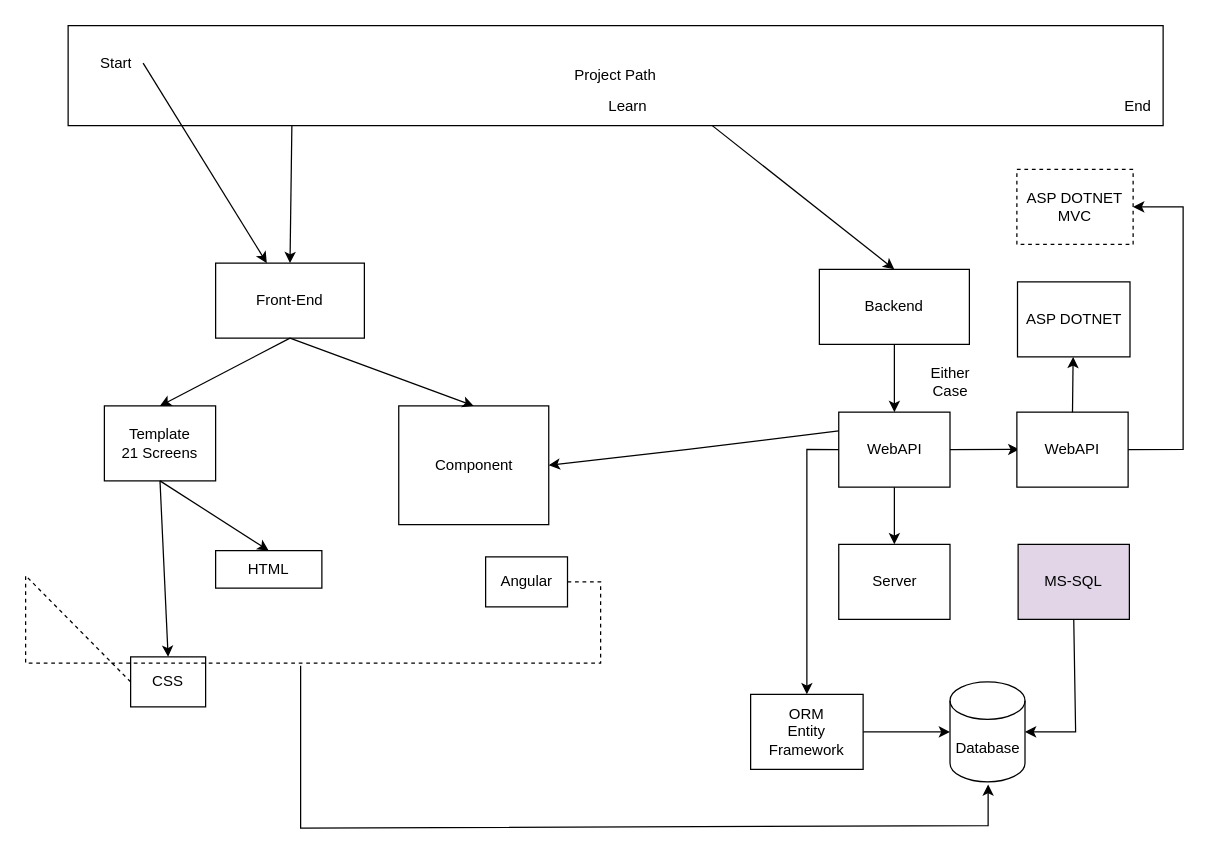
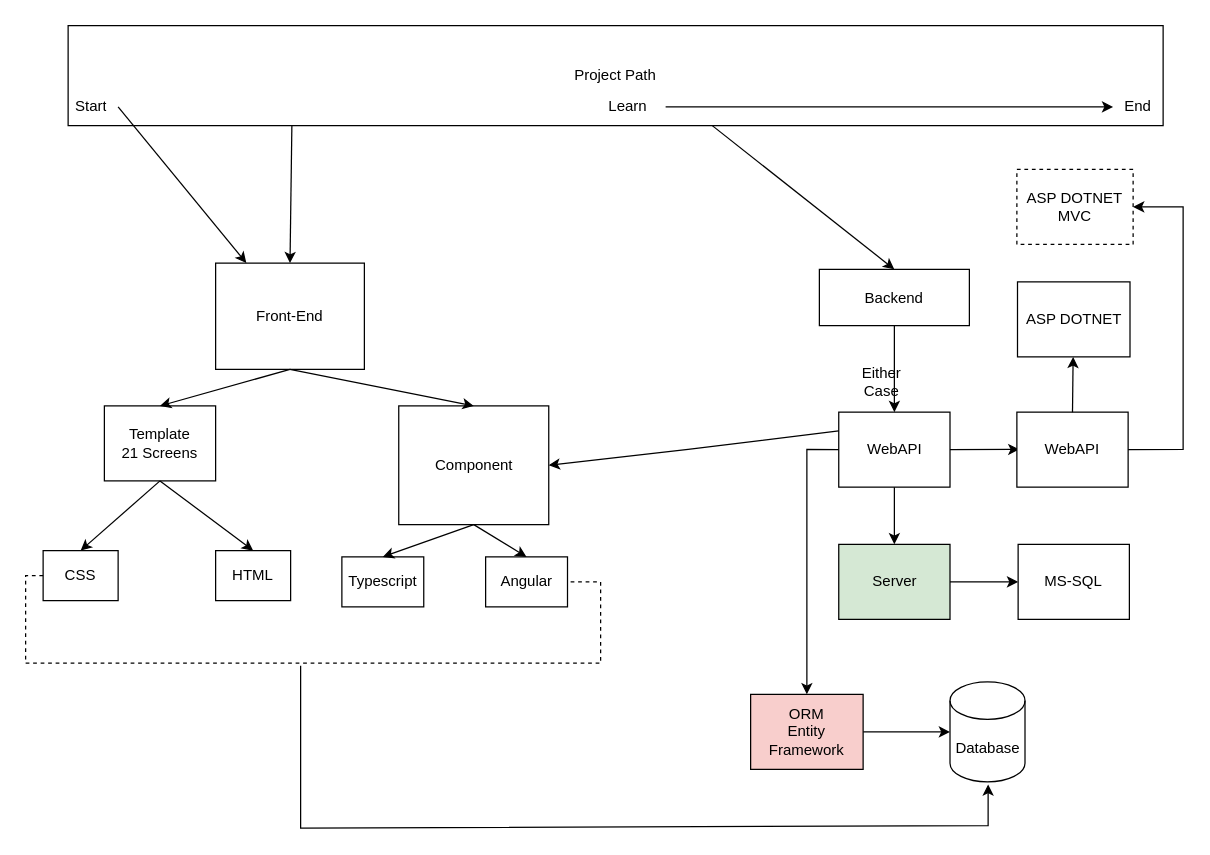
  <mxCell id="0" />
  <mxCell id="1" parent="0" />
  <mxCell id="2" value="Project Path" style="rounded=0;whiteSpace=wrap;html=1;" vertex="1" parent="1"><mxGeometry x="54" y="20" width="876" height="80" as="geometry" /></mxCell>
- <mxCell id="3" value="Start" style="text;strokeColor=none;fillColor=none;align=left;verticalAlign=middle;spacingLeft=4;spacingRight=4;overflow=hidden;points=[[0,0.5],[1,0.5]];portConstraint=eastwest;rotatable=0;whiteSpace=wrap;html=1;" vertex="1" parent="1"><mxGeometry x="74" y="35" width="40" height="30" as="geometry" /></mxCell>
+ <mxCell id="3" value="Start" style="text;strokeColor=none;fillColor=none;align=left;verticalAlign=middle;spacingLeft=4;spacingRight=4;overflow=hidden;points=[[0,0.5],[1,0.5]];portConstraint=eastwest;rotatable=0;whiteSpace=wrap;html=1;" vertex="1" parent="1"><mxGeometry x="54" y="70" width="40" height="30" as="geometry" /></mxCell>
  <mxCell id="4" value="End" style="text;html=1;align=center;verticalAlign=middle;whiteSpace=wrap;rounded=0;" vertex="1" parent="1"><mxGeometry x="890" y="70" width="40" height="30" as="geometry" /></mxCell>
- <mxCell id="5" value="Front-End" style="rounded=0;whiteSpace=wrap;html=1;" vertex="1" parent="1"><mxGeometry x="172" y="210" width="119" height="60" as="geometry" /></mxCell>
+ <mxCell id="5" value="Front-End" style="rounded=0;whiteSpace=wrap;html=1;" vertex="1" parent="1"><mxGeometry x="172" y="210" width="119" height="85" as="geometry" /></mxCell>
  <mxCell id="6" value="Template&lt;div&gt;21 Screens&lt;/div&gt;" style="rounded=0;whiteSpace=wrap;html=1;" vertex="1" parent="1"><mxGeometry x="83" y="324.21" width="89" height="60" as="geometry" /></mxCell>
  <mxCell id="7" value="Component" style="rounded=0;whiteSpace=wrap;html=1;" vertex="1" parent="1"><mxGeometry x="318.5" y="324.21" width="120" height="95" as="geometry" /></mxCell>
  <mxCell id="8" value="" style="endArrow=classic;html=1;rounded=0;exitX=0.5;exitY=1;exitDx=0;exitDy=0;entryX=0.5;entryY=0;entryDx=0;entryDy=0;" edge="1" parent="1" source="5" target="6"><mxGeometry width="50" height="50" relative="1" as="geometry"><mxPoint x="463" y="474.21" as="sourcePoint" /><mxPoint x="513" y="424.21" as="targetPoint" /></mxGeometry></mxCell>
  <mxCell id="9" value="" style="endArrow=classic;html=1;rounded=0;exitX=0.5;exitY=1;exitDx=0;exitDy=0;entryX=0.5;entryY=0;entryDx=0;entryDy=0;" edge="1" parent="1" source="5" target="7"><mxGeometry width="50" height="50" relative="1" as="geometry"><mxPoint x="463" y="474.21" as="sourcePoint" /><mxPoint x="513" y="424.21" as="targetPoint" /></mxGeometry></mxCell>
- <mxCell id="10" value="CSS" style="rounded=0;whiteSpace=wrap;html=1;" vertex="1" parent="1"><mxGeometry x="104" y="525" width="60" height="40" as="geometry" /></mxCell>
- <mxCell id="11" value="HTML" style="rounded=0;whiteSpace=wrap;html=1;" vertex="1" parent="1"><mxGeometry x="172" y="440" width="85" height="30" as="geometry" /></mxCell>
+ <mxCell id="10" value="CSS" style="rounded=0;whiteSpace=wrap;html=1;" vertex="1" parent="1"><mxGeometry x="34" y="440" width="60" height="40" as="geometry" /></mxCell>
+ <mxCell id="11" value="HTML" style="rounded=0;whiteSpace=wrap;html=1;" vertex="1" parent="1"><mxGeometry x="172" y="440" width="60" height="40" as="geometry" /></mxCell>
  <mxCell id="12" value="" style="endArrow=classic;html=1;rounded=0;entryX=0.5;entryY=0;entryDx=0;entryDy=0;" edge="1" parent="1" target="5"><mxGeometry width="50" height="50" relative="1" as="geometry"><mxPoint x="233" y="100" as="sourcePoint" /><mxPoint x="443" y="300" as="targetPoint" /></mxGeometry></mxCell>
  <mxCell id="13" value="" style="endArrow=classic;html=1;rounded=0;entryX=0.5;entryY=0;entryDx=0;entryDy=0;exitX=0.5;exitY=1;exitDx=0;exitDy=0;" edge="1" parent="1" source="6" target="10"><mxGeometry width="50" height="50" relative="1" as="geometry"><mxPoint x="393" y="350" as="sourcePoint" /><mxPoint x="443" y="300" as="targetPoint" /></mxGeometry></mxCell>
  <mxCell id="14" value="" style="endArrow=classic;html=1;rounded=0;exitX=0.5;exitY=1;exitDx=0;exitDy=0;entryX=0.5;entryY=0;entryDx=0;entryDy=0;" edge="1" parent="1" source="6" target="11"><mxGeometry width="50" height="50" relative="1" as="geometry"><mxPoint x="393" y="350" as="sourcePoint" /><mxPoint x="443" y="300" as="targetPoint" /></mxGeometry></mxCell>
+ <mxCell id="15" value="Typescript" style="rounded=0;whiteSpace=wrap;html=1;" vertex="1" parent="1"><mxGeometry x="273" y="445" width="65.5" height="40" as="geometry" /></mxCell>
+ <mxCell id="16" value="" style="endArrow=classic;html=1;rounded=0;entryX=0.5;entryY=0;entryDx=0;entryDy=0;exitX=0.5;exitY=1;exitDx=0;exitDy=0;" edge="1" parent="1" source="7" target="15"><mxGeometry width="50" height="50" relative="1" as="geometry"><mxPoint x="393" y="350" as="sourcePoint" /><mxPoint x="443" y="300" as="targetPoint" /></mxGeometry></mxCell>
  <mxCell id="17" value="Angular" style="rounded=0;whiteSpace=wrap;html=1;" vertex="1" parent="1"><mxGeometry x="388" y="445" width="65.5" height="40" as="geometry" /></mxCell>
- <mxCell id="19" value="Backend" style="rounded=0;whiteSpace=wrap;html=1;" vertex="1" parent="1"><mxGeometry x="655" y="215" width="120" height="60" as="geometry" /></mxCell>
+ <mxCell id="18" value="" style="endArrow=classic;html=1;rounded=0;entryX=0.5;entryY=0;entryDx=0;entryDy=0;exitX=0.5;exitY=1;exitDx=0;exitDy=0;" edge="1" parent="1" source="7" target="17"><mxGeometry width="50" height="50" relative="1" as="geometry"><mxPoint x="393" y="350" as="sourcePoint" /><mxPoint x="443" y="300" as="targetPoint" /></mxGeometry></mxCell>
+ <mxCell id="19" value="Backend" style="rounded=0;whiteSpace=wrap;html=1;" vertex="1" parent="1"><mxGeometry x="655" y="215" width="120" height="45" as="geometry" /></mxCell>
  <mxCell id="20" value="" style="endArrow=classic;html=1;rounded=0;entryX=0.5;entryY=0;entryDx=0;entryDy=0;exitX=0.824;exitY=1;exitDx=0;exitDy=0;exitPerimeter=0;" edge="1" parent="1" target="19"><mxGeometry width="50" height="50" relative="1" as="geometry"><mxPoint x="569.32" y="100" as="sourcePoint" /><mxPoint x="369" y="170" as="targetPoint" /></mxGeometry></mxCell>
  <mxCell id="21" value="WebAPI" style="rounded=0;whiteSpace=wrap;html=1;" vertex="1" parent="1"><mxGeometry x="670.5" y="329.21" width="89" height="60" as="geometry" /></mxCell>
- <mxCell id="22" value="Server" style="rounded=0;whiteSpace=wrap;html=1;" vertex="1" parent="1"><mxGeometry x="670.5" y="435" width="89" height="60" as="geometry" /></mxCell>
+ <mxCell id="22" value="Server" style="rounded=0;whiteSpace=wrap;html=1;fillColor=#d5e8d4;" vertex="1" parent="1"><mxGeometry x="670.5" y="435" width="89" height="60" as="geometry" /></mxCell>
  <mxCell id="23" value="" style="endArrow=classic;html=1;rounded=0;exitX=0.5;exitY=1;exitDx=0;exitDy=0;entryX=0.5;entryY=0;entryDx=0;entryDy=0;" edge="1" parent="1" source="19" target="21"><mxGeometry width="50" height="50" relative="1" as="geometry"><mxPoint x="715" y="315" as="sourcePoint" /><mxPoint x="765" y="265" as="targetPoint" /></mxGeometry></mxCell>
  <mxCell id="24" value="" style="endArrow=classic;html=1;rounded=0;exitX=0.5;exitY=1;exitDx=0;exitDy=0;" edge="1" parent="1" source="21"><mxGeometry width="50" height="50" relative="1" as="geometry"><mxPoint x="465" y="485" as="sourcePoint" /><mxPoint x="715" y="435" as="targetPoint" /></mxGeometry></mxCell>
  <mxCell id="25" value="" style="endArrow=classic;html=1;rounded=0;exitX=1;exitY=0.5;exitDx=0;exitDy=0;" edge="1" parent="1" source="21"><mxGeometry width="50" height="50" relative="1" as="geometry"><mxPoint x="795" y="365" as="sourcePoint" /><mxPoint x="815" y="359" as="targetPoint" /></mxGeometry></mxCell>
  <mxCell id="26" value="WebAPI" style="rounded=0;whiteSpace=wrap;html=1;" vertex="1" parent="1"><mxGeometry x="813" y="329.21" width="89" height="60" as="geometry" /></mxCell>
- <mxCell id="28" value="MS-SQL" style="rounded=0;whiteSpace=wrap;html=1;fillColor=#e1d5e7;" vertex="1" parent="1"><mxGeometry x="814" y="435" width="89" height="60" as="geometry" /></mxCell>
+ <mxCell id="27" value="" style="endArrow=classic;html=1;rounded=0;entryX=0;entryY=0.5;entryDx=0;entryDy=0;exitX=1;exitY=0.5;exitDx=0;exitDy=0;" edge="1" parent="1" source="22" target="28"><mxGeometry width="50" height="50" relative="1" as="geometry"><mxPoint x="624" y="435" as="sourcePoint" /><mxPoint x="674" y="385" as="targetPoint" /></mxGeometry></mxCell>
+ <mxCell id="28" value="MS-SQL" style="rounded=0;whiteSpace=wrap;html=1;" vertex="1" parent="1"><mxGeometry x="814" y="435" width="89" height="60" as="geometry" /></mxCell>
  <mxCell id="29" value="Learn" style="text;html=1;align=center;verticalAlign=middle;whiteSpace=wrap;rounded=0;" vertex="1" parent="1"><mxGeometry x="472" y="70" width="60" height="30" as="geometry" /></mxCell>
  <mxCell id="30" value="" style="endArrow=classic;html=1;rounded=0;exitX=1;exitY=0.5;exitDx=0;exitDy=0;" edge="1" parent="1" source="3" target="5"><mxGeometry width="50" height="50" relative="1" as="geometry"><mxPoint x="364" y="220" as="sourcePoint" /><mxPoint x="414" y="170" as="targetPoint" /></mxGeometry></mxCell>
+ <mxCell id="31" value="" style="endArrow=classic;html=1;rounded=0;entryX=0;entryY=0.5;entryDx=0;entryDy=0;exitX=1;exitY=0.5;exitDx=0;exitDy=0;" edge="1" parent="1" source="29" target="4"><mxGeometry width="50" height="50" relative="1" as="geometry"><mxPoint x="364" y="220" as="sourcePoint" /><mxPoint x="414" y="170" as="targetPoint" /></mxGeometry></mxCell>
  <mxCell id="32" value="Database" style="shape=cylinder3;whiteSpace=wrap;html=1;boundedLbl=1;backgroundOutline=1;size=15;" vertex="1" parent="1"><mxGeometry x="759.5" y="545" width="60" height="80" as="geometry" /></mxCell>
  <mxCell id="33" value="" style="endArrow=classic;html=1;rounded=0;entryX=0;entryY=0.5;entryDx=0;entryDy=0;entryPerimeter=0;" edge="1" parent="1" target="32"><mxGeometry width="50" height="50" relative="1" as="geometry"><mxPoint x="690" y="585" as="sourcePoint" /><mxPoint x="560" y="435" as="targetPoint" /></mxGeometry></mxCell>
- <mxCell id="34" value="ORM&lt;div&gt;Entity Framework&lt;/div&gt;" style="rounded=0;whiteSpace=wrap;html=1;" vertex="1" parent="1"><mxGeometry x="600" y="555" width="90" height="60" as="geometry" /></mxCell>
+ <mxCell id="34" value="ORM&lt;div&gt;Entity Framework&lt;/div&gt;" style="rounded=0;whiteSpace=wrap;html=1;fillColor=#f8cecc;" vertex="1" parent="1"><mxGeometry x="600" y="555" width="90" height="60" as="geometry" /></mxCell>
  <mxCell id="35" value="" style="endArrow=classic;html=1;rounded=0;entryX=0.5;entryY=0;entryDx=0;entryDy=0;exitX=0;exitY=0.5;exitDx=0;exitDy=0;" edge="1" parent="1" source="21" target="34"><mxGeometry width="50" height="50" relative="1" as="geometry"><mxPoint x="640" y="355" as="sourcePoint" /><mxPoint x="560" y="435" as="targetPoint" /><Array as="points"><mxPoint x="645" y="359" /></Array></mxGeometry></mxCell>
- <mxCell id="36" value="" style="endArrow=classic;html=1;rounded=0;entryX=1;entryY=0.5;entryDx=0;entryDy=0;entryPerimeter=0;exitX=0.5;exitY=1;exitDx=0;exitDy=0;" edge="1" parent="1" source="28" target="32"><mxGeometry width="50" height="50" relative="1" as="geometry"><mxPoint x="510" y="485" as="sourcePoint" /><mxPoint x="560" y="435" as="targetPoint" /><Array as="points"><mxPoint x="860" y="585" /></Array></mxGeometry></mxCell>
  <mxCell id="37" value="" style="endArrow=classic;html=1;rounded=0;exitX=0.5;exitY=0;exitDx=0;exitDy=0;" edge="1" parent="1" source="26"><mxGeometry width="50" height="50" relative="1" as="geometry"><mxPoint x="860" y="325" as="sourcePoint" /><mxPoint x="858" y="285" as="targetPoint" /></mxGeometry></mxCell>
  <mxCell id="38" value="ASP DOTNET" style="rounded=0;whiteSpace=wrap;html=1;" vertex="1" parent="1"><mxGeometry x="813.5" y="225" width="90" height="60" as="geometry" /></mxCell>
  <mxCell id="39" value="" style="endArrow=classic;html=1;rounded=0;entryX=1;entryY=0.5;entryDx=0;entryDy=0;exitX=1;exitY=0.5;exitDx=0;exitDy=0;" edge="1" parent="1" source="26" target="40"><mxGeometry width="50" height="50" relative="1" as="geometry"><mxPoint x="536" y="225" as="sourcePoint" /><mxPoint x="586" y="175" as="targetPoint" /><Array as="points"><mxPoint x="946" y="359" /><mxPoint x="946" y="165" /></Array></mxGeometry></mxCell>
  <mxCell id="40" value="ASP DOTNET MVC" style="rounded=0;whiteSpace=wrap;html=1;dashed=1;" vertex="1" parent="1"><mxGeometry x="813" y="135" width="93" height="60" as="geometry" /></mxCell>
  <mxCell id="41" value="" style="endArrow=none;dashed=1;html=1;rounded=0;entryX=1;entryY=0.5;entryDx=0;entryDy=0;exitX=0;exitY=0.5;exitDx=0;exitDy=0;" edge="1" parent="1" source="10" target="17"><mxGeometry width="50" height="50" relative="1" as="geometry"><mxPoint x="94" y="630" as="sourcePoint" /><mxPoint x="144" y="580" as="targetPoint" /><Array as="points"><mxPoint x="20" y="460" /><mxPoint x="20" y="530" /><mxPoint x="480" y="530" /><mxPoint x="480" y="497" /><mxPoint x="480" y="465" /></Array></mxGeometry></mxCell>
  <mxCell id="42" value="" style="endArrow=classic;html=1;rounded=0;" edge="1" parent="1"><mxGeometry width="50" height="50" relative="1" as="geometry"><mxPoint x="240" y="532" as="sourcePoint" /><mxPoint x="790" y="627" as="targetPoint" /><Array as="points"><mxPoint x="240" y="662" /><mxPoint x="790" y="660" /></Array></mxGeometry></mxCell>
  <mxCell id="43" value="" style="endArrow=classic;html=1;rounded=0;entryX=1;entryY=0.5;entryDx=0;entryDy=0;exitX=0;exitY=0.25;exitDx=0;exitDy=0;" edge="1" parent="1" source="21" target="7"><mxGeometry width="50" height="50" relative="1" as="geometry"><mxPoint x="536" y="355" as="sourcePoint" /><mxPoint x="553.5" y="359.21" as="targetPoint" /><Array as="points"><mxPoint x="550" y="359" /></Array></mxGeometry></mxCell>
- <mxCell id="44" value="Either Case" style="text;html=1;align=center;verticalAlign=middle;whiteSpace=wrap;rounded=0;" vertex="1" parent="1"><mxGeometry x="730" y="290" width="60" height="30" as="geometry" /></mxCell>
+ <mxCell id="44" value="Either Case" style="text;html=1;align=center;verticalAlign=middle;whiteSpace=wrap;rounded=0;" vertex="1" parent="1"><mxGeometry x="675" y="290" width="60" height="30" as="geometry" /></mxCell>
